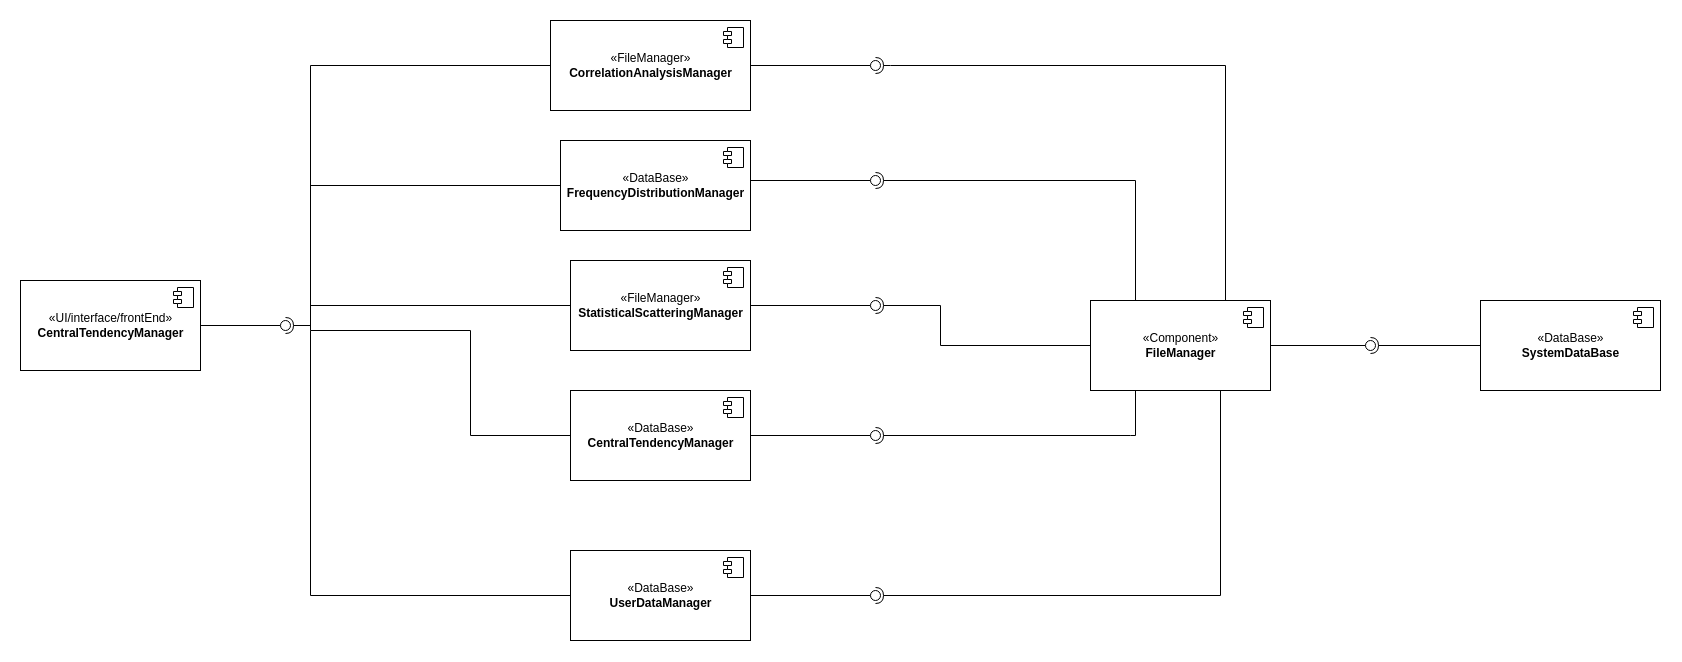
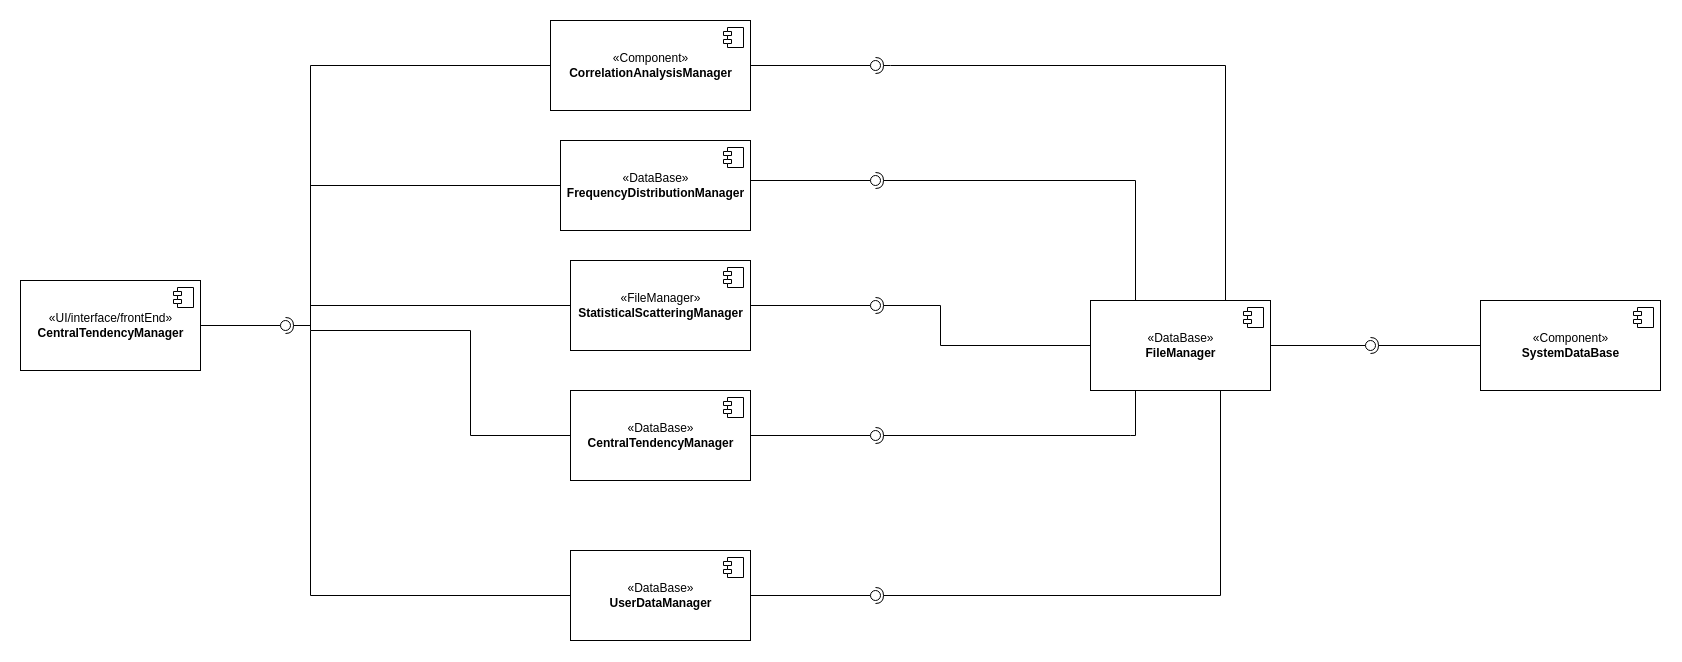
  <mxCell id="0" />
  <mxCell id="1" parent="0" />
- <mxCell id="2" value="«Component»&lt;br&gt;&lt;b&gt;FileManager&lt;/b&gt;" style="html=1;dropTarget=0;" parent="1" vertex="1"><mxGeometry x="1090" y="300" width="180" height="90" as="geometry" /></mxCell>
+ <mxCell id="2" value="«DataBase»&lt;br&gt;&lt;b&gt;FileManager&lt;/b&gt;" style="html=1;dropTarget=0;" parent="1" vertex="1"><mxGeometry x="1090" y="300" width="180" height="90" as="geometry" /></mxCell>
  <mxCell id="3" value="" style="shape=module;jettyWidth=8;jettyHeight=4;" parent="2" vertex="1"><mxGeometry x="1" width="20" height="20" relative="1" as="geometry"><mxPoint x="-27" y="7" as="offset" /></mxGeometry></mxCell>
  <mxCell id="4" value="«DataBase»&lt;br&gt;&lt;b&gt;UserDataManager&lt;/b&gt;" style="html=1;dropTarget=0;" parent="1" vertex="1"><mxGeometry x="570" y="550" width="180" height="90" as="geometry" /></mxCell>
  <mxCell id="5" value="" style="shape=module;jettyWidth=8;jettyHeight=4;" parent="4" vertex="1"><mxGeometry x="1" width="20" height="20" relative="1" as="geometry"><mxPoint x="-27" y="7" as="offset" /></mxGeometry></mxCell>
  <mxCell id="6" value="«DataBase»&lt;br&gt;&lt;b&gt;CentralTendencyManager&lt;/b&gt;" style="html=1;dropTarget=0;" parent="1" vertex="1"><mxGeometry x="570" y="390" width="180" height="90" as="geometry" /></mxCell>
  <mxCell id="7" value="" style="shape=module;jettyWidth=8;jettyHeight=4;" parent="6" vertex="1"><mxGeometry x="1" width="20" height="20" relative="1" as="geometry"><mxPoint x="-27" y="7" as="offset" /></mxGeometry></mxCell>
  <mxCell id="8" value="«FileManager»&lt;br&gt;&lt;div&gt;&lt;b&gt;StatisticalScatteringManager&lt;/b&gt;&lt;/div&gt;" style="html=1;dropTarget=0;" parent="1" vertex="1"><mxGeometry x="570" y="260" width="180" height="90" as="geometry" /></mxCell>
  <mxCell id="9" value="" style="shape=module;jettyWidth=8;jettyHeight=4;" parent="8" vertex="1"><mxGeometry x="1" width="20" height="20" relative="1" as="geometry"><mxPoint x="-27" y="7" as="offset" /></mxGeometry></mxCell>
  <mxCell id="10" value="«DataBase»&lt;br&gt;&lt;b&gt;FrequencyDistributionManager&lt;/b&gt;" style="html=1;dropTarget=0;" parent="1" vertex="1"><mxGeometry x="560" y="140" width="190" height="90" as="geometry" /></mxCell>
  <mxCell id="11" value="" style="shape=module;jettyWidth=8;jettyHeight=4;" parent="10" vertex="1"><mxGeometry x="1" width="20" height="20" relative="1" as="geometry"><mxPoint x="-27" y="7" as="offset" /></mxGeometry></mxCell>
- <mxCell id="12" value="«FileManager»&lt;br&gt;&lt;b&gt;CorrelationAnalysisManager&lt;/b&gt;" style="html=1;dropTarget=0;" parent="1" vertex="1"><mxGeometry x="550" y="20" width="200" height="90" as="geometry" /></mxCell>
+ <mxCell id="12" value="«Component»&lt;br&gt;&lt;b&gt;CorrelationAnalysisManager&lt;/b&gt;" style="html=1;dropTarget=0;" parent="1" vertex="1"><mxGeometry x="550" y="20" width="200" height="90" as="geometry" /></mxCell>
  <mxCell id="13" value="" style="shape=module;jettyWidth=8;jettyHeight=4;" parent="12" vertex="1"><mxGeometry x="1" width="20" height="20" relative="1" as="geometry"><mxPoint x="-27" y="7" as="offset" /></mxGeometry></mxCell>
  <mxCell id="14" value="«UI/interface/frontEnd»&lt;br&gt;&lt;b&gt;CentralTendencyManager&lt;/b&gt;" style="html=1;dropTarget=0;" parent="1" vertex="1"><mxGeometry x="20" y="280" width="180" height="90" as="geometry" /></mxCell>
  <mxCell id="15" value="" style="shape=module;jettyWidth=8;jettyHeight=4;" parent="14" vertex="1"><mxGeometry x="1" width="20" height="20" relative="1" as="geometry"><mxPoint x="-27" y="7" as="offset" /></mxGeometry></mxCell>
  <mxCell id="16" value="" style="rounded=0;orthogonalLoop=1;jettySize=auto;html=1;endArrow=none;endFill=0;sketch=0;sourcePerimeterSpacing=0;targetPerimeterSpacing=0;exitX=1;exitY=0.5;exitDx=0;exitDy=0;" parent="1" source="12" target="18" edge="1"><mxGeometry relative="1" as="geometry"><mxPoint x="820" y="75" as="sourcePoint" /></mxGeometry></mxCell>
  <mxCell id="17" value="" style="rounded=0;orthogonalLoop=1;jettySize=auto;html=1;endArrow=halfCircle;endFill=0;entryX=0.5;entryY=0.5;endSize=6;strokeWidth=1;sketch=0;exitX=0.75;exitY=0;exitDx=0;exitDy=0;" parent="1" source="2" target="18" edge="1"><mxGeometry relative="1" as="geometry"><mxPoint x="860" y="75" as="sourcePoint" /><Array as="points"><mxPoint x="1225" y="65" /><mxPoint x="890" y="65" /></Array></mxGeometry></mxCell>
  <mxCell id="18" value="" style="ellipse;whiteSpace=wrap;html=1;align=center;aspect=fixed;resizable=0;points=[];outlineConnect=0;sketch=0;" parent="1" vertex="1"><mxGeometry x="870" y="60" width="10" height="10" as="geometry" /></mxCell>
  <mxCell id="19" value="" style="rounded=0;orthogonalLoop=1;jettySize=auto;html=1;endArrow=none;endFill=0;sketch=0;sourcePerimeterSpacing=0;targetPerimeterSpacing=0;" parent="1" target="21" edge="1"><mxGeometry relative="1" as="geometry"><mxPoint x="750" y="180" as="sourcePoint" /></mxGeometry></mxCell>
  <mxCell id="20" value="" style="rounded=0;orthogonalLoop=1;jettySize=auto;html=1;endArrow=halfCircle;endFill=0;entryX=0.5;entryY=0.5;endSize=6;strokeWidth=1;sketch=0;exitX=0.25;exitY=0;exitDx=0;exitDy=0;" parent="1" source="2" target="21" edge="1"><mxGeometry relative="1" as="geometry"><mxPoint x="835" y="180" as="sourcePoint" /><Array as="points"><mxPoint x="1135" y="180" /></Array></mxGeometry></mxCell>
  <mxCell id="21" value="" style="ellipse;whiteSpace=wrap;html=1;align=center;aspect=fixed;resizable=0;points=[];outlineConnect=0;sketch=0;" parent="1" vertex="1"><mxGeometry x="870" y="175" width="10" height="10" as="geometry" /></mxCell>
  <mxCell id="22" value="" style="rounded=0;orthogonalLoop=1;jettySize=auto;html=1;endArrow=none;endFill=0;sketch=0;sourcePerimeterSpacing=0;targetPerimeterSpacing=0;exitX=1;exitY=0.5;exitDx=0;exitDy=0;" parent="1" source="8" target="24" edge="1"><mxGeometry relative="1" as="geometry"><mxPoint x="780" y="315" as="sourcePoint" /></mxGeometry></mxCell>
  <mxCell id="23" value="" style="rounded=0;orthogonalLoop=1;jettySize=auto;html=1;endArrow=halfCircle;endFill=0;entryX=0.5;entryY=0.5;endSize=6;strokeWidth=1;sketch=0;exitX=0;exitY=0.5;exitDx=0;exitDy=0;" parent="1" source="2" target="24" edge="1"><mxGeometry relative="1" as="geometry"><mxPoint x="820" y="315" as="sourcePoint" /><Array as="points"><mxPoint x="940" y="345" /><mxPoint x="940" y="305" /></Array></mxGeometry></mxCell>
  <mxCell id="24" value="" style="ellipse;whiteSpace=wrap;html=1;align=center;aspect=fixed;resizable=0;points=[];outlineConnect=0;sketch=0;" parent="1" vertex="1"><mxGeometry x="870" y="300" width="10" height="10" as="geometry" /></mxCell>
  <mxCell id="25" value="" style="rounded=0;orthogonalLoop=1;jettySize=auto;html=1;endArrow=none;endFill=0;sketch=0;sourcePerimeterSpacing=0;targetPerimeterSpacing=0;exitX=1;exitY=0.5;exitDx=0;exitDy=0;" parent="1" source="6" target="27" edge="1"><mxGeometry relative="1" as="geometry"><mxPoint x="795" y="445" as="sourcePoint" /></mxGeometry></mxCell>
  <mxCell id="26" value="" style="rounded=0;orthogonalLoop=1;jettySize=auto;html=1;endArrow=halfCircle;endFill=0;entryX=0.5;entryY=0.5;endSize=6;strokeWidth=1;sketch=0;exitX=0.25;exitY=1;exitDx=0;exitDy=0;" parent="1" source="2" target="27" edge="1"><mxGeometry relative="1" as="geometry"><mxPoint x="835" y="445" as="sourcePoint" /><Array as="points"><mxPoint x="1135" y="435" /><mxPoint x="1130" y="435" /></Array></mxGeometry></mxCell>
  <mxCell id="27" value="" style="ellipse;whiteSpace=wrap;html=1;align=center;aspect=fixed;resizable=0;points=[];outlineConnect=0;sketch=0;" parent="1" vertex="1"><mxGeometry x="870" y="430" width="10" height="10" as="geometry" /></mxCell>
  <mxCell id="28" value="" style="rounded=0;orthogonalLoop=1;jettySize=auto;html=1;endArrow=none;endFill=0;sketch=0;sourcePerimeterSpacing=0;targetPerimeterSpacing=0;exitX=1;exitY=0.5;exitDx=0;exitDy=0;" parent="1" source="4" target="30" edge="1"><mxGeometry relative="1" as="geometry"><mxPoint x="780" y="595" as="sourcePoint" /></mxGeometry></mxCell>
  <mxCell id="29" value="" style="rounded=0;orthogonalLoop=1;jettySize=auto;html=1;endArrow=halfCircle;endFill=0;entryX=0.5;entryY=0.5;endSize=6;strokeWidth=1;sketch=0;" parent="1" target="30" edge="1"><mxGeometry relative="1" as="geometry"><mxPoint x="1220" y="390" as="sourcePoint" /><Array as="points"><mxPoint x="1220" y="595" /></Array></mxGeometry></mxCell>
  <mxCell id="30" value="" style="ellipse;whiteSpace=wrap;html=1;align=center;aspect=fixed;resizable=0;points=[];outlineConnect=0;sketch=0;" parent="1" vertex="1"><mxGeometry x="870" y="590" width="10" height="10" as="geometry" /></mxCell>
  <mxCell id="31" value="" style="rounded=0;orthogonalLoop=1;jettySize=auto;html=1;endArrow=none;endFill=0;sketch=0;sourcePerimeterSpacing=0;targetPerimeterSpacing=0;" parent="1" source="14" target="33" edge="1"><mxGeometry relative="1" as="geometry"><mxPoint x="265" y="325" as="sourcePoint" /></mxGeometry></mxCell>
  <mxCell id="32" value="" style="rounded=0;orthogonalLoop=1;jettySize=auto;html=1;endArrow=halfCircle;endFill=0;entryX=0.5;entryY=0.5;endSize=6;strokeWidth=1;sketch=0;" parent="1" target="33" edge="1"><mxGeometry relative="1" as="geometry"><mxPoint x="310" y="325" as="sourcePoint" /></mxGeometry></mxCell>
  <mxCell id="33" value="" style="ellipse;whiteSpace=wrap;html=1;align=center;aspect=fixed;resizable=0;points=[];outlineConnect=0;sketch=0;" parent="1" vertex="1"><mxGeometry x="280" y="320" width="10" height="10" as="geometry" /></mxCell>
  <mxCell id="34" value="" style="endArrow=none;html=1;rounded=0;entryX=0;entryY=0.5;entryDx=0;entryDy=0;" parent="1" target="4" edge="1"><mxGeometry width="50" height="50" relative="1" as="geometry"><mxPoint x="310" y="330" as="sourcePoint" /><mxPoint x="320" y="360" as="targetPoint" /><Array as="points"><mxPoint x="310" y="595" /></Array></mxGeometry></mxCell>
  <mxCell id="35" value="" style="endArrow=none;html=1;rounded=0;entryX=0;entryY=0.5;entryDx=0;entryDy=0;" parent="1" target="6" edge="1"><mxGeometry width="50" height="50" relative="1" as="geometry"><mxPoint x="310" y="330" as="sourcePoint" /><mxPoint x="450" y="490" as="targetPoint" /><Array as="points"><mxPoint x="470" y="330" /><mxPoint x="470" y="435" /></Array></mxGeometry></mxCell>
  <mxCell id="36" value="" style="endArrow=none;html=1;rounded=0;entryX=0;entryY=0.5;entryDx=0;entryDy=0;" parent="1" target="8" edge="1"><mxGeometry width="50" height="50" relative="1" as="geometry"><mxPoint x="310" y="330" as="sourcePoint" /><mxPoint x="450" y="450" as="targetPoint" /><Array as="points"><mxPoint x="310" y="305" /></Array></mxGeometry></mxCell>
  <mxCell id="37" value="" style="endArrow=none;html=1;rounded=0;entryX=0;entryY=0.5;entryDx=0;entryDy=0;" parent="1" target="12" edge="1"><mxGeometry width="50" height="50" relative="1" as="geometry"><mxPoint x="310" y="310" as="sourcePoint" /><mxPoint x="470" y="50" as="targetPoint" /><Array as="points"><mxPoint x="310" y="65" /></Array></mxGeometry></mxCell>
  <mxCell id="38" value="" style="endArrow=none;html=1;rounded=0;entryX=0;entryY=0.5;entryDx=0;entryDy=0;" parent="1" target="10" edge="1"><mxGeometry width="50" height="50" relative="1" as="geometry"><mxPoint x="310" y="185" as="sourcePoint" /><mxPoint x="460" y="160" as="targetPoint" /></mxGeometry></mxCell>
- <mxCell id="39" value="«DataBase»&lt;br&gt;&lt;b&gt;SystemDataBase&lt;/b&gt;" style="html=1;dropTarget=0;" vertex="1" parent="1"><mxGeometry x="1480" y="300" width="180" height="90" as="geometry" /></mxCell>
+ <mxCell id="39" value="«Component»&lt;br&gt;&lt;b&gt;SystemDataBase&lt;/b&gt;" style="html=1;dropTarget=0;" vertex="1" parent="1"><mxGeometry x="1480" y="300" width="180" height="90" as="geometry" /></mxCell>
  <mxCell id="40" value="" style="shape=module;jettyWidth=8;jettyHeight=4;" vertex="1" parent="39"><mxGeometry x="1" width="20" height="20" relative="1" as="geometry"><mxPoint x="-27" y="7" as="offset" /></mxGeometry></mxCell>
  <mxCell id="41" value="" style="rounded=0;orthogonalLoop=1;jettySize=auto;html=1;endArrow=none;endFill=0;sketch=0;sourcePerimeterSpacing=0;targetPerimeterSpacing=0;exitX=1;exitY=0.5;exitDx=0;exitDy=0;" edge="1" target="43" parent="1" source="2"><mxGeometry relative="1" as="geometry"><mxPoint x="1350" y="345" as="sourcePoint" /></mxGeometry></mxCell>
  <mxCell id="42" value="" style="rounded=0;orthogonalLoop=1;jettySize=auto;html=1;endArrow=halfCircle;endFill=0;entryX=0.5;entryY=0.5;endSize=6;strokeWidth=1;sketch=0;exitX=0;exitY=0.5;exitDx=0;exitDy=0;" edge="1" target="43" parent="1" source="39"><mxGeometry relative="1" as="geometry"><mxPoint x="1390" y="345" as="sourcePoint" /></mxGeometry></mxCell>
  <mxCell id="43" value="" style="ellipse;whiteSpace=wrap;html=1;align=center;aspect=fixed;resizable=0;points=[];outlineConnect=0;sketch=0;" vertex="1" parent="1"><mxGeometry x="1365" y="340" width="10" height="10" as="geometry" /></mxCell>
